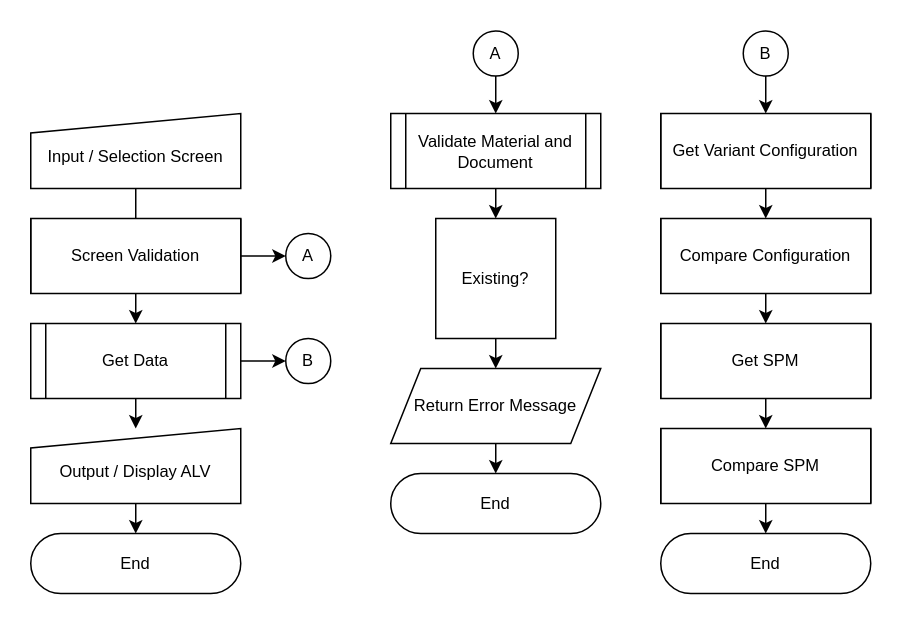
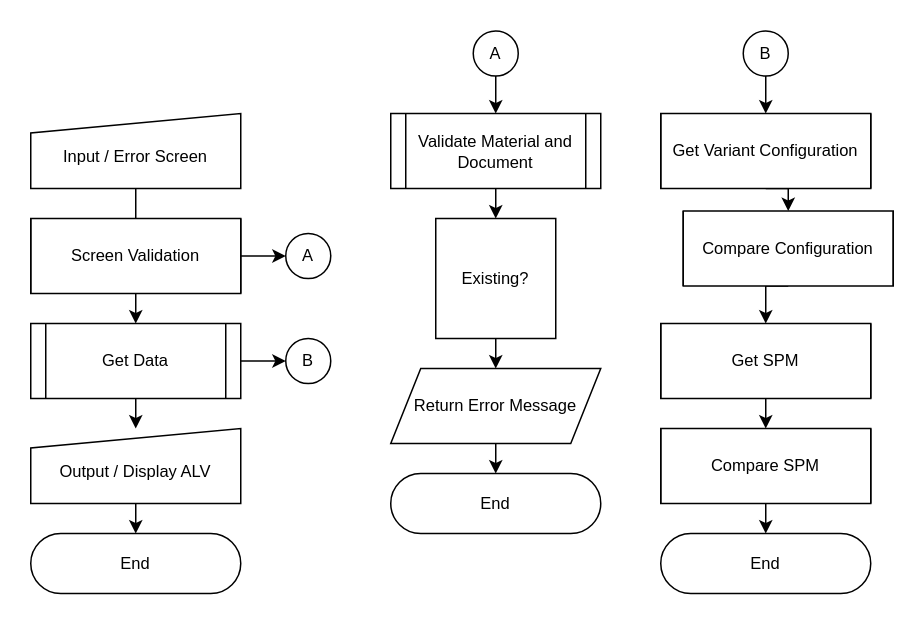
  <mxCell id="0" />
  <mxCell id="1" parent="0" />
  <mxCell id="2" style="edgeStyle=orthogonalEdgeStyle;rounded=0;orthogonalLoop=1;jettySize=auto;html=1;exitX=0.5;exitY=1;exitDx=0;exitDy=0;entryX=0.5;entryY=0;entryDx=0;entryDy=0;endArrow=none;" edge="1" parent="1" source="3" target="6"><mxGeometry relative="1" as="geometry" /></mxCell>
- <mxCell id="3" value="Input / Selection Screen" style="shape=manualInput;whiteSpace=wrap;html=1;fontSize=11;size=13;spacingTop=7;" vertex="1" parent="1"><mxGeometry x="20" y="75" width="140" height="50" as="geometry" /></mxCell>
+ <mxCell id="3" value="Input / Error Screen" style="shape=manualInput;whiteSpace=wrap;html=1;fontSize=11;size=13;spacingTop=7;" vertex="1" parent="1"><mxGeometry x="20" y="75" width="140" height="50" as="geometry" /></mxCell>
  <mxCell id="4" style="edgeStyle=orthogonalEdgeStyle;rounded=0;orthogonalLoop=1;jettySize=auto;html=1;exitX=0.5;exitY=1;exitDx=0;exitDy=0;entryX=0.5;entryY=0;entryDx=0;entryDy=0;" edge="1" parent="1" source="6" target="9"><mxGeometry relative="1" as="geometry" /></mxCell>
  <mxCell id="5" style="edgeStyle=orthogonalEdgeStyle;rounded=0;orthogonalLoop=1;jettySize=auto;html=1;exitX=1;exitY=0.5;exitDx=0;exitDy=0;entryX=0;entryY=0.5;entryDx=0;entryDy=0;" edge="1" parent="1" source="6" target="15"><mxGeometry relative="1" as="geometry" /></mxCell>
  <mxCell id="6" value="Screen Validation" style="shape=process;whiteSpace=wrap;html=1;backgroundOutline=1;fontSize=11;size=0;" vertex="1" parent="1"><mxGeometry x="20" y="145" width="140" height="50" as="geometry" /></mxCell>
  <mxCell id="7" style="edgeStyle=orthogonalEdgeStyle;rounded=0;orthogonalLoop=1;jettySize=auto;html=1;exitX=0.5;exitY=1;exitDx=0;exitDy=0;entryX=0.5;entryY=0;entryDx=0;entryDy=0;" edge="1" parent="1" source="9" target="10"><mxGeometry relative="1" as="geometry" /></mxCell>
  <mxCell id="8" style="edgeStyle=orthogonalEdgeStyle;rounded=0;orthogonalLoop=1;jettySize=auto;html=1;exitX=1;exitY=0.5;exitDx=0;exitDy=0;entryX=0;entryY=0.5;entryDx=0;entryDy=0;" edge="1" parent="1" source="9" target="21"><mxGeometry relative="1" as="geometry" /></mxCell>
  <mxCell id="9" value="Get Data" style="shape=process;whiteSpace=wrap;html=1;backgroundOutline=1;fontSize=11;size=0.071;" vertex="1" parent="1"><mxGeometry x="20" y="215" width="140" height="50" as="geometry" /></mxCell>
  <mxCell id="10" value="Output / Display ALV" style="shape=manualInput;whiteSpace=wrap;html=1;fontSize=11;size=13;spacingTop=7;" vertex="1" parent="1"><mxGeometry x="20" y="285" width="140" height="50" as="geometry" /></mxCell>
  <mxCell id="11" value="End" style="html=1;dashed=0;whiteSpace=wrap;shape=mxgraph.dfd.start;fontSize=11;" vertex="1" parent="1"><mxGeometry x="20" y="355" width="140" height="40" as="geometry" /></mxCell>
  <mxCell id="12" style="edgeStyle=orthogonalEdgeStyle;rounded=0;orthogonalLoop=1;jettySize=auto;html=1;exitX=0.5;exitY=1;exitDx=0;exitDy=0;entryX=0.5;entryY=0;entryDx=0;entryDy=0;" edge="1" parent="1" target="14"><mxGeometry relative="1" as="geometry"><mxPoint x="330" y="125" as="sourcePoint" /></mxGeometry></mxCell>
  <mxCell id="13" style="edgeStyle=orthogonalEdgeStyle;rounded=0;orthogonalLoop=1;jettySize=auto;html=1;exitX=0.5;exitY=1;exitDx=0;exitDy=0;entryX=0.5;entryY=0;entryDx=0;entryDy=0;" edge="1" parent="1" source="14" target="18"><mxGeometry relative="1" as="geometry" /></mxCell>
  <mxCell id="14" value="Existing?" style="whiteSpace=wrap;html=1;fontSize=11;rounded=0;" vertex="1" parent="1"><mxGeometry x="290" y="145" width="80" height="80" as="geometry" /></mxCell>
  <mxCell id="15" value="A" style="ellipse;whiteSpace=wrap;html=1;aspect=fixed;fontSize=11;" vertex="1" parent="1"><mxGeometry x="190" y="155" width="30" height="30" as="geometry" /></mxCell>
  <mxCell id="16" style="edgeStyle=orthogonalEdgeStyle;rounded=0;orthogonalLoop=1;jettySize=auto;html=1;exitX=0.5;exitY=1;exitDx=0;exitDy=0;entryX=0.5;entryY=0;entryDx=0;entryDy=0;" edge="1" parent="1" source="17"><mxGeometry relative="1" as="geometry"><mxPoint x="330" y="75" as="targetPoint" /></mxGeometry></mxCell>
  <mxCell id="17" value="A" style="ellipse;whiteSpace=wrap;html=1;aspect=fixed;fontSize=11;" vertex="1" parent="1"><mxGeometry x="315" y="20" width="30" height="30" as="geometry" /></mxCell>
  <mxCell id="18" value="Return Error Message" style="shape=parallelogram;perimeter=parallelogramPerimeter;whiteSpace=wrap;html=1;fixedSize=1;fontSize=11;" vertex="1" parent="1"><mxGeometry x="260" y="245" width="140" height="50" as="geometry" /></mxCell>
  <mxCell id="19" value="End" style="html=1;dashed=0;whiteSpace=wrap;shape=mxgraph.dfd.start;fontSize=11;" vertex="1" parent="1"><mxGeometry x="260" y="315" width="140" height="40" as="geometry" /></mxCell>
  <mxCell id="20" style="edgeStyle=orthogonalEdgeStyle;rounded=0;orthogonalLoop=1;jettySize=auto;html=1;exitX=0.5;exitY=1;exitDx=0;exitDy=0;entryX=0.5;entryY=0.5;entryDx=0;entryDy=-20;entryPerimeter=0;" edge="1" parent="1" source="10" target="11"><mxGeometry relative="1" as="geometry" /></mxCell>
  <mxCell id="21" value="B" style="ellipse;whiteSpace=wrap;html=1;aspect=fixed;fontSize=11;" vertex="1" parent="1"><mxGeometry x="190" y="225" width="30" height="30" as="geometry" /></mxCell>
  <mxCell id="22" style="edgeStyle=orthogonalEdgeStyle;rounded=0;orthogonalLoop=1;jettySize=auto;html=1;exitX=0.5;exitY=1;exitDx=0;exitDy=0;entryX=0.5;entryY=0.5;entryDx=0;entryDy=-20;entryPerimeter=0;" edge="1" parent="1" source="18" target="19"><mxGeometry relative="1" as="geometry" /></mxCell>
  <mxCell id="23" style="edgeStyle=orthogonalEdgeStyle;rounded=0;orthogonalLoop=1;jettySize=auto;html=1;exitX=0.5;exitY=1;exitDx=0;exitDy=0;entryX=0.5;entryY=0;entryDx=0;entryDy=0;" edge="1" parent="1" source="24" target="26"><mxGeometry relative="1" as="geometry" /></mxCell>
  <mxCell id="24" value="B" style="ellipse;whiteSpace=wrap;html=1;aspect=fixed;fontSize=11;" vertex="1" parent="1"><mxGeometry x="495" y="20" width="30" height="30" as="geometry" /></mxCell>
  <mxCell id="25" style="edgeStyle=orthogonalEdgeStyle;rounded=0;orthogonalLoop=1;jettySize=auto;html=1;exitX=0.5;exitY=1;exitDx=0;exitDy=0;entryX=0.5;entryY=0;entryDx=0;entryDy=0;" edge="1" parent="1" source="26" target="29"><mxGeometry relative="1" as="geometry" /></mxCell>
  <mxCell id="26" value="Get Variant Configuration" style="shape=process;whiteSpace=wrap;html=1;backgroundOutline=1;fontSize=11;size=0;" vertex="1" parent="1"><mxGeometry x="440" y="75" width="140" height="50" as="geometry" /></mxCell>
  <mxCell id="27" value="Validate Material and Document" style="shape=process;whiteSpace=wrap;html=1;backgroundOutline=1;fontSize=11;spacingTop=2;size=0.071;" vertex="1" parent="1"><mxGeometry x="260" y="75" width="140" height="50" as="geometry" /></mxCell>
  <mxCell id="28" style="edgeStyle=orthogonalEdgeStyle;rounded=0;orthogonalLoop=1;jettySize=auto;html=1;exitX=0.5;exitY=1;exitDx=0;exitDy=0;entryX=0.5;entryY=0;entryDx=0;entryDy=0;" edge="1" parent="1" source="29" target="31"><mxGeometry relative="1" as="geometry" /></mxCell>
- <mxCell id="29" value="Compare Configuration" style="shape=process;whiteSpace=wrap;html=1;backgroundOutline=1;fontSize=11;size=0;" vertex="1" parent="1"><mxGeometry x="440" y="145" width="140" height="50" as="geometry" /></mxCell>
+ <mxCell id="29" value="Compare Configuration" style="shape=process;whiteSpace=wrap;html=1;backgroundOutline=1;fontSize=11;size=0;" vertex="1" parent="1"><mxGeometry x="455" y="140" width="140" height="50" as="geometry" /></mxCell>
  <mxCell id="30" style="edgeStyle=orthogonalEdgeStyle;rounded=0;orthogonalLoop=1;jettySize=auto;html=1;exitX=0.5;exitY=1;exitDx=0;exitDy=0;entryX=0.5;entryY=0;entryDx=0;entryDy=0;" edge="1" parent="1" source="31" target="32"><mxGeometry relative="1" as="geometry" /></mxCell>
  <mxCell id="31" value="Get SPM" style="shape=process;whiteSpace=wrap;html=1;backgroundOutline=1;fontSize=11;size=0;" vertex="1" parent="1"><mxGeometry x="440" y="215" width="140" height="50" as="geometry" /></mxCell>
  <mxCell id="32" value="Compare SPM" style="shape=process;whiteSpace=wrap;html=1;backgroundOutline=1;fontSize=11;size=0;" vertex="1" parent="1"><mxGeometry x="440" y="285" width="140" height="50" as="geometry" /></mxCell>
  <mxCell id="33" value="End" style="html=1;dashed=0;whiteSpace=wrap;shape=mxgraph.dfd.start;fontSize=11;" vertex="1" parent="1"><mxGeometry x="440" y="355" width="140" height="40" as="geometry" /></mxCell>
  <mxCell id="34" style="edgeStyle=orthogonalEdgeStyle;rounded=0;orthogonalLoop=1;jettySize=auto;html=1;exitX=0.5;exitY=1;exitDx=0;exitDy=0;entryX=0.5;entryY=0.5;entryDx=0;entryDy=-20;entryPerimeter=0;" edge="1" parent="1" source="32" target="33"><mxGeometry relative="1" as="geometry" /></mxCell>
